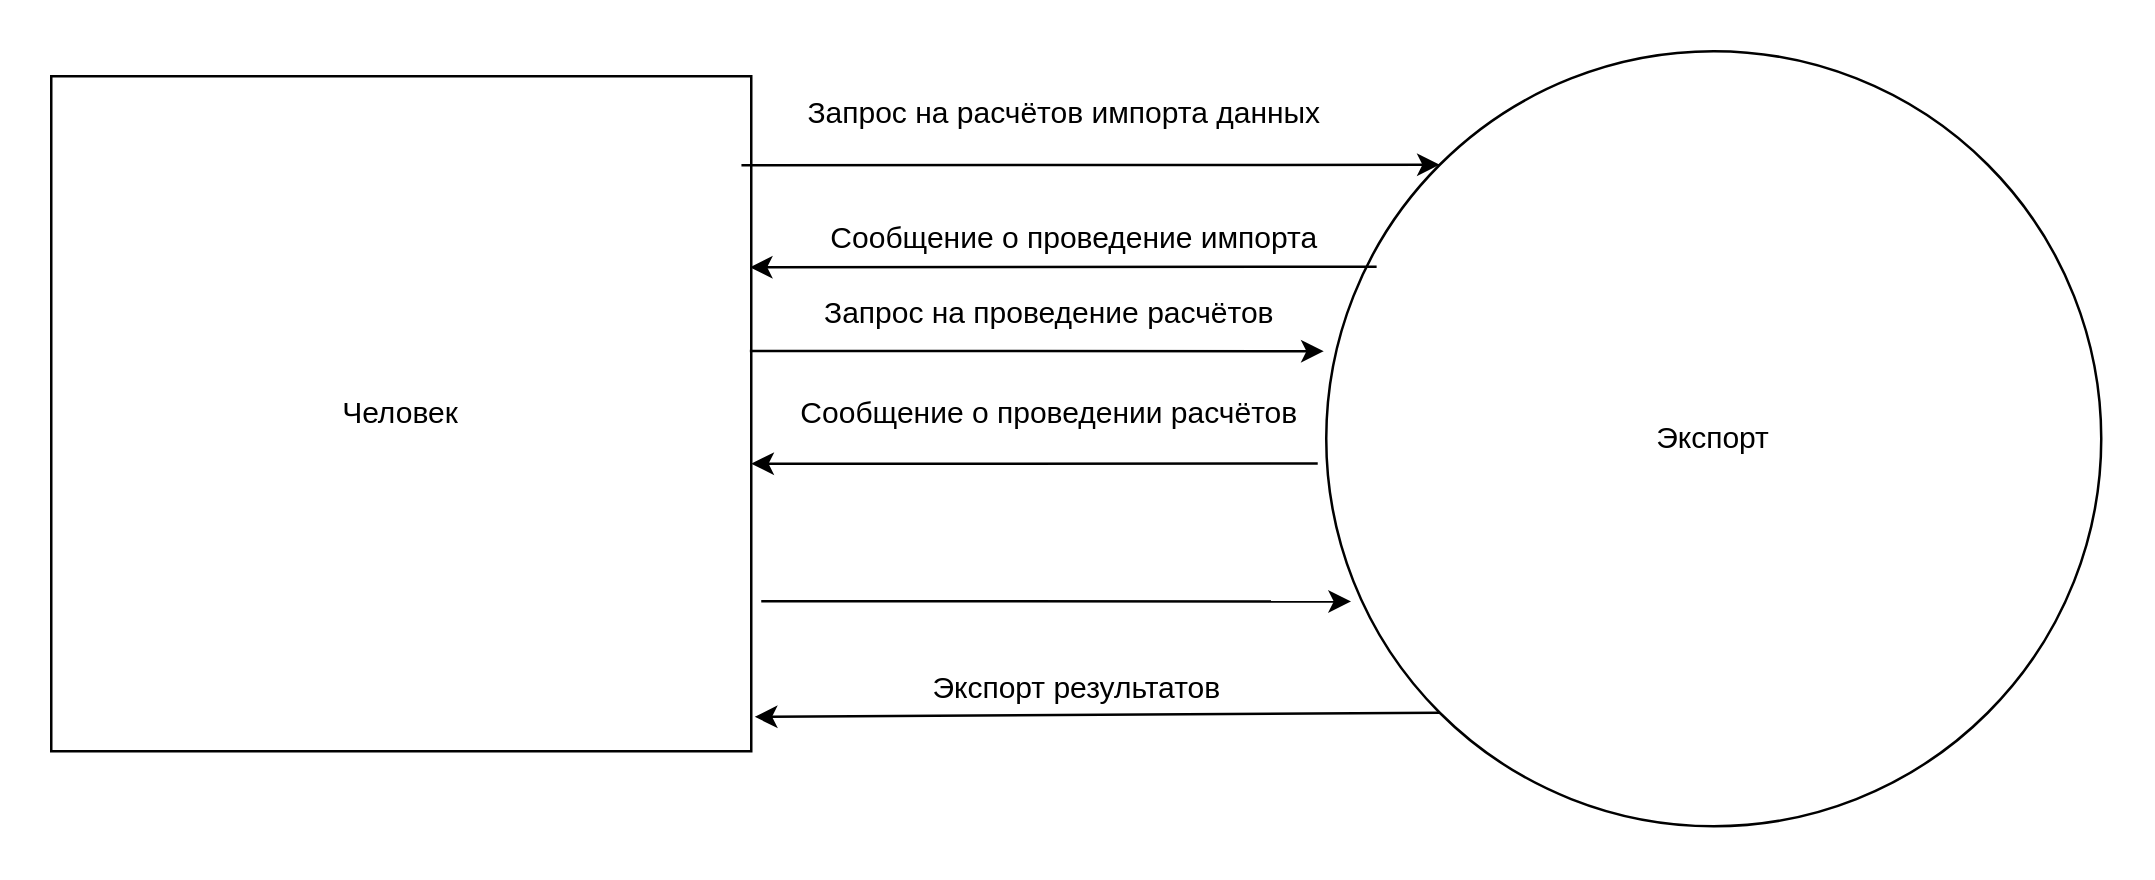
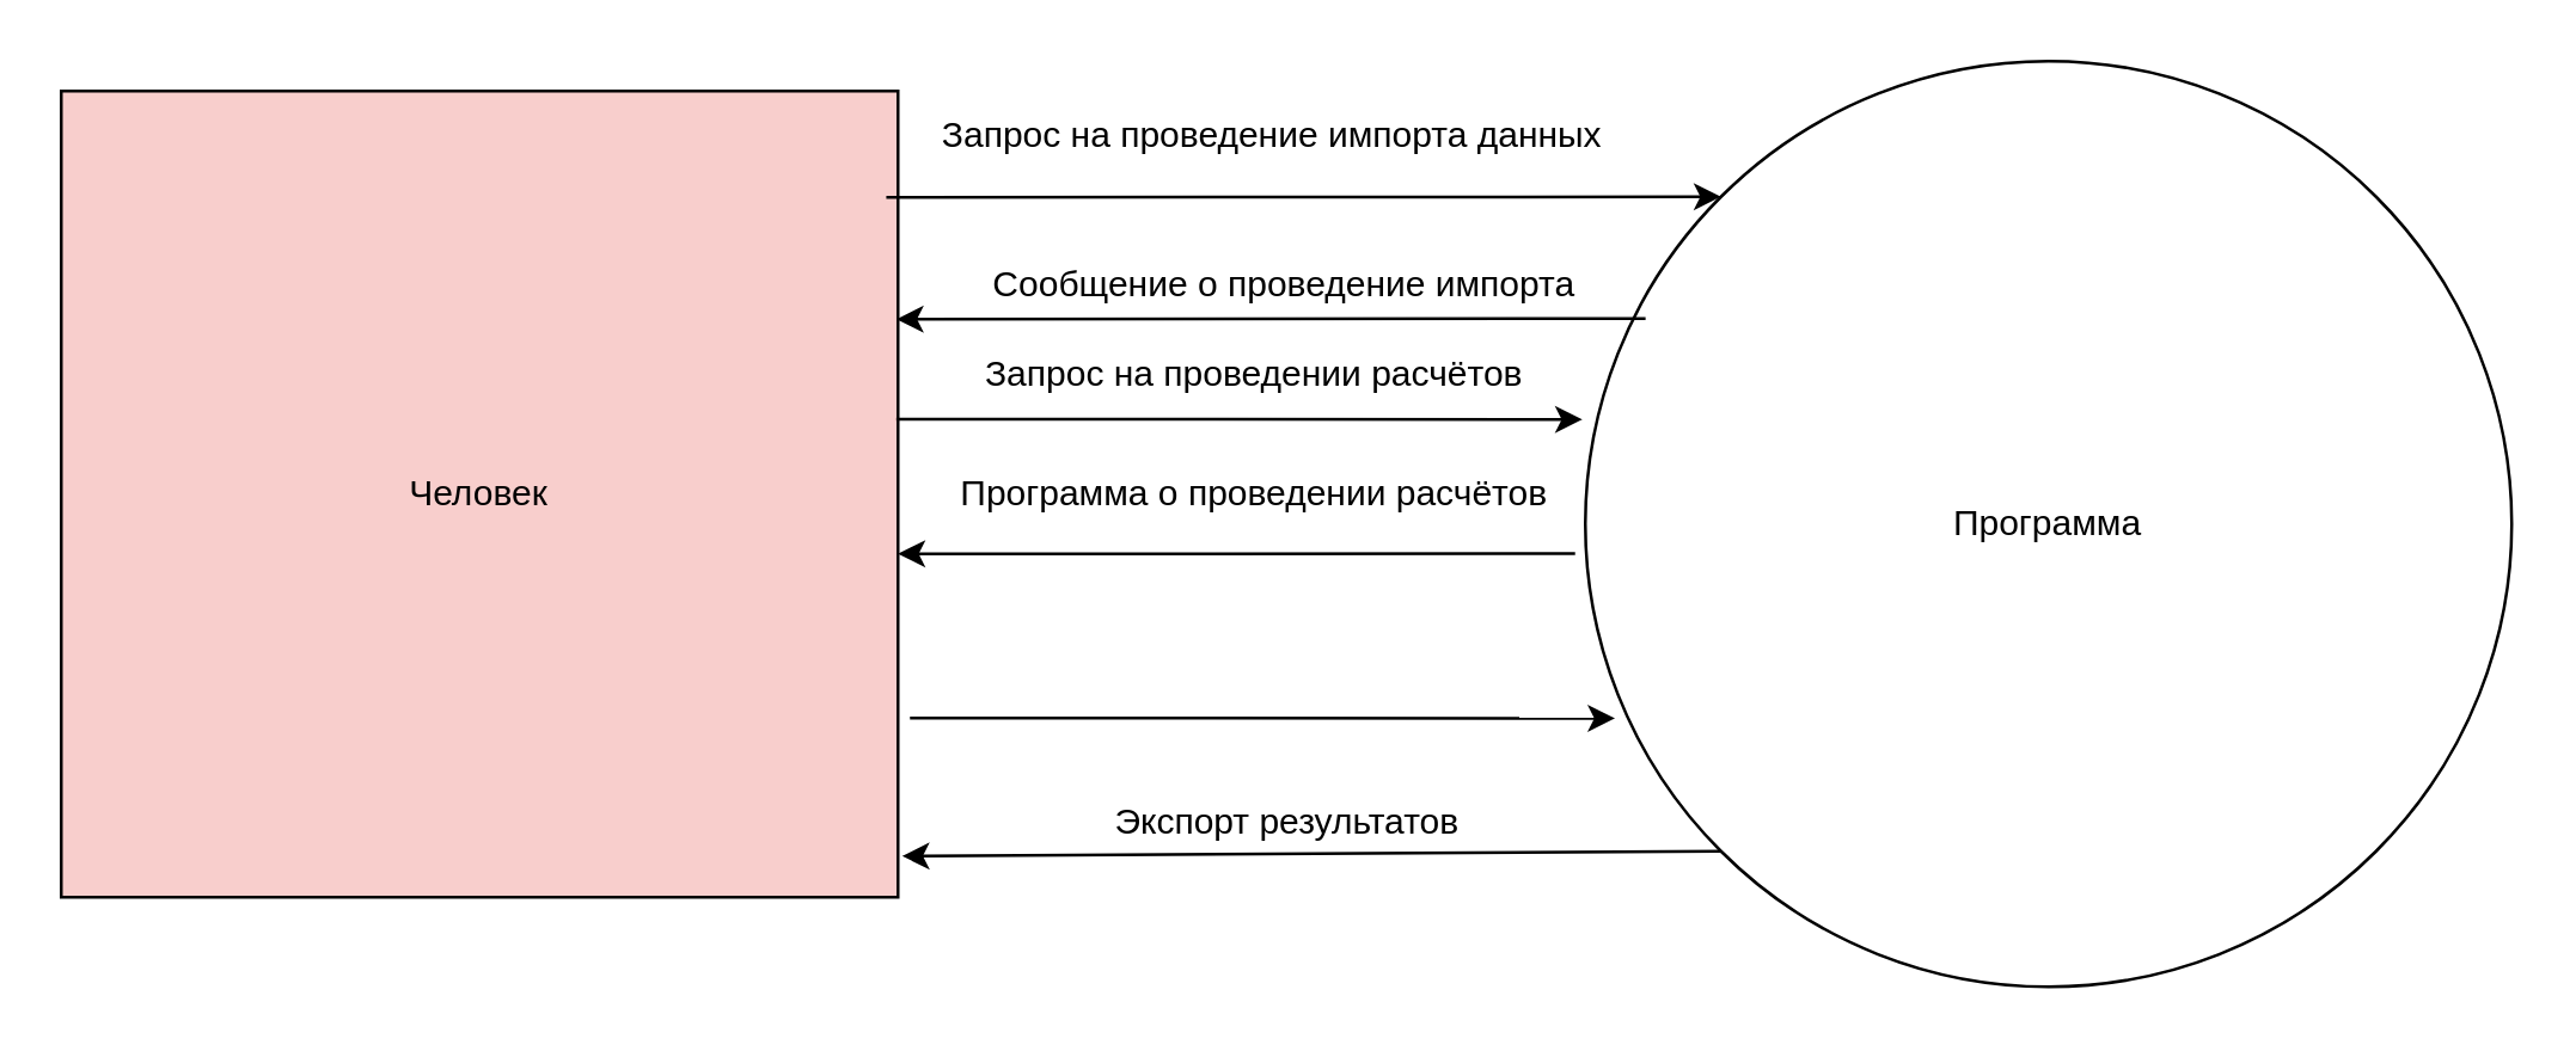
  <mxCell id="0" />
  <mxCell id="1" parent="0" />
- <mxCell id="2" value="Человек" style="html=1;dashed=0;whiteSpace=wrap;" vertex="1" parent="1"><mxGeometry y="30" width="280" height="270" as="geometry" x="20" /></mxCell>
- <mxCell id="3" value="Экспорт" style="shape=ellipse;html=1;dashed=0;whiteSpace=wrap;aspect=fixed;perimeter=ellipsePerimeter;" vertex="1" parent="1"><mxGeometry x="530" y="20" width="310" height="310" as="geometry" /></mxCell>
+ <mxCell id="2" value="Человек" style="html=1;dashed=0;whiteSpace=wrap;fillColor=#f8cecc;" vertex="1" parent="1"><mxGeometry y="30" width="280" height="270" as="geometry" x="20" /></mxCell>
+ <mxCell id="3" value="Программа" style="shape=ellipse;html=1;dashed=0;whiteSpace=wrap;aspect=fixed;perimeter=ellipsePerimeter;" vertex="1" parent="1"><mxGeometry x="530" y="20" width="310" height="310" as="geometry" /></mxCell>
  <mxCell id="4" value="" style="endArrow=classic;html=1;rounded=0;exitX=0.986;exitY=0.132;exitDx=0;exitDy=0;exitPerimeter=0;entryX=0;entryY=0;entryDx=0;entryDy=0;" edge="1" parent="1" source="2" target="3"><mxGeometry width="50" height="50" relative="1" as="geometry"><mxPoint x="400" y="200" as="sourcePoint" /><mxPoint x="490" y="178" as="targetPoint" /></mxGeometry></mxCell>
  <mxCell id="5" value="" style="endArrow=classic;html=1;rounded=0;entryX=0.998;entryY=0.283;entryDx=0;entryDy=0;entryPerimeter=0;exitX=0.065;exitY=0.278;exitDx=0;exitDy=0;exitPerimeter=0;" edge="1" parent="1" source="3" target="2"><mxGeometry width="50" height="50" relative="1" as="geometry"><mxPoint x="527" y="230" as="sourcePoint" /><mxPoint x="301" y="180" as="targetPoint" /></mxGeometry></mxCell>
- <mxCell id="6" value="Запрос на расчётов импорта данных" style="text;html=1;align=center;verticalAlign=middle;resizable=0;points=[];autosize=1;strokeColor=none;fillColor=none;" vertex="1" parent="1"><mxGeometry x="305" y="30" width="240" height="30" as="geometry" /></mxCell>
+ <mxCell id="6" value="Запрос на проведение импорта данных" style="text;html=1;align=center;verticalAlign=middle;resizable=0;points=[];autosize=1;strokeColor=none;fillColor=none;" vertex="1" parent="1"><mxGeometry x="305" y="30" width="240" height="30" as="geometry" /></mxCell>
  <mxCell id="7" value="Сообщение о проведение импорта" style="text;html=1;align=center;verticalAlign=middle;resizable=0;points=[];autosize=1;strokeColor=none;fillColor=none;" vertex="1" parent="1"><mxGeometry x="319" y="80" width="220" height="30" as="geometry" /></mxCell>
  <mxCell id="8" value="" style="endArrow=classic;html=1;rounded=0;entryX=1;entryY=0.574;entryDx=0;entryDy=0;exitX=-0.011;exitY=0.532;exitDx=0;exitDy=0;exitPerimeter=0;entryPerimeter=0;" edge="1" parent="1" source="3" target="2"><mxGeometry width="50" height="50" relative="1" as="geometry"><mxPoint x="400" y="200" as="sourcePoint" /><mxPoint x="450" y="150" as="targetPoint" /></mxGeometry></mxCell>
- <mxCell id="9" value="Сообщение о проведении расчётов" style="text;html=1;align=center;verticalAlign=middle;resizable=0;points=[];autosize=1;strokeColor=none;fillColor=none;" vertex="1" parent="1"><mxGeometry x="309" y="150" width="220" height="30" as="geometry" /></mxCell>
+ <mxCell id="9" value="Программа о проведении расчётов" style="text;html=1;align=center;verticalAlign=middle;resizable=0;points=[];autosize=1;strokeColor=none;fillColor=none;" vertex="1" parent="1"><mxGeometry x="309" y="150" width="220" height="30" as="geometry" /></mxCell>
  <mxCell id="10" value="" style="endArrow=classic;html=1;rounded=0;exitX=0.998;exitY=0.407;exitDx=0;exitDy=0;exitPerimeter=0;" edge="1" parent="1" source="2"><mxGeometry width="50" height="50" relative="1" as="geometry"><mxPoint x="400" y="200" as="sourcePoint" /><mxPoint x="529" y="140" as="targetPoint" /></mxGeometry></mxCell>
- <mxCell id="11" value="Запрос на проведение расчётов" style="text;html=1;align=center;verticalAlign=middle;resizable=0;points=[];autosize=1;strokeColor=none;fillColor=none;" vertex="1" parent="1"><mxGeometry x="319" y="110" width="200" height="30" as="geometry" /></mxCell>
+ <mxCell id="11" value="Запрос на проведении расчётов" style="text;html=1;align=center;verticalAlign=middle;resizable=0;points=[];autosize=1;strokeColor=none;fillColor=none;" vertex="1" parent="1"><mxGeometry x="319" y="110" width="200" height="30" as="geometry" /></mxCell>
  <mxCell id="12" value="" style="endArrow=classic;html=1;rounded=0;entryX=0.032;entryY=0.71;entryDx=0;entryDy=0;entryPerimeter=0;" edge="1" parent="1" target="3"><mxGeometry width="50" height="50" relative="1" as="geometry"><mxPoint x="304" y="240" as="sourcePoint" /><mxPoint x="510" y="300" as="targetPoint" /></mxGeometry></mxCell>
  <mxCell id="13" value="" style="endArrow=classic;html=1;rounded=0;entryX=1.005;entryY=0.949;entryDx=0;entryDy=0;entryPerimeter=0;exitX=0;exitY=1;exitDx=0;exitDy=0;" edge="1" parent="1" source="3" target="2"><mxGeometry width="50" height="50" relative="1" as="geometry"><mxPoint x="400" y="200" as="sourcePoint" /><mxPoint x="450" y="150" as="targetPoint" /></mxGeometry></mxCell>
  <mxCell id="14" value="Экспорт результатов" style="text;html=1;align=center;verticalAlign=middle;resizable=0;points=[];autosize=1;strokeColor=none;fillColor=none;" vertex="1" parent="1"><mxGeometry x="360" y="260" width="140" height="30" as="geometry" /></mxCell>
